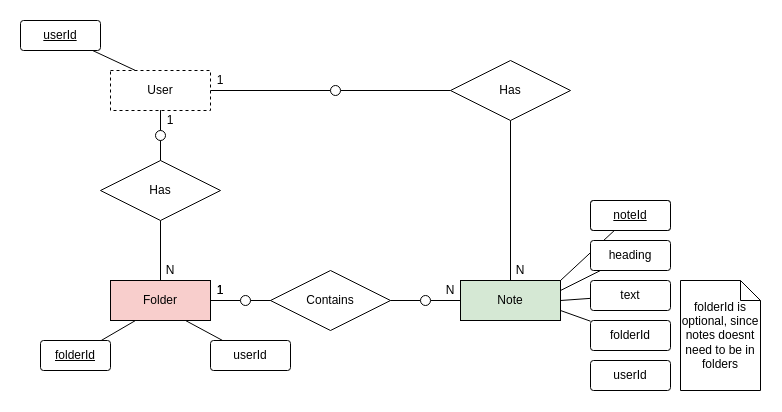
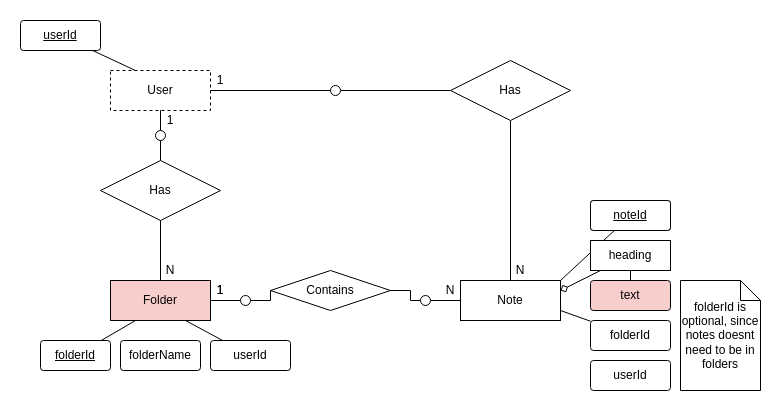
  <mxCell id="0" />
  <mxCell id="1" parent="0" />
  <mxCell id="2" value="" style="edgeStyle=orthogonalEdgeStyle;rounded=0;orthogonalLoop=1;jettySize=auto;html=1;endArrow=none;endFill=0;" parent="1" source="11" target="7" edge="1"><mxGeometry relative="1" as="geometry" /></mxCell>
  <mxCell id="3" value="Folder" style="whiteSpace=wrap;html=1;align=center;fillColor=#f8cecc;" parent="1" vertex="1"><mxGeometry x="110" y="280" width="100" height="40" as="geometry" /></mxCell>
- <mxCell id="4" value="Note" style="whiteSpace=wrap;html=1;align=center;fillColor=#d5e8d4;" parent="1" vertex="1"><mxGeometry x="460" y="280" width="100" height="40" as="geometry" /></mxCell>
+ <mxCell id="4" value="Note" style="whiteSpace=wrap;html=1;align=center;" parent="1" vertex="1"><mxGeometry x="460" y="280" width="100" height="40" as="geometry" /></mxCell>
  <mxCell id="5" style="edgeStyle=orthogonalEdgeStyle;rounded=0;orthogonalLoop=1;jettySize=auto;html=1;endArrow=none;endFill=0;" parent="1" source="9" target="4" edge="1"><mxGeometry relative="1" as="geometry" /></mxCell>
  <mxCell id="6" style="edgeStyle=orthogonalEdgeStyle;rounded=0;orthogonalLoop=1;jettySize=auto;html=1;entryX=1;entryY=0.5;entryDx=0;entryDy=0;endArrow=none;endFill=0;" parent="1" target="3" edge="1"><mxGeometry relative="1" as="geometry"><mxPoint x="220" y="300" as="sourcePoint" /><Array as="points" /></mxGeometry></mxCell>
- <mxCell id="7" value="Contains" style="shape=rhombus;perimeter=rhombusPerimeter;whiteSpace=wrap;html=1;align=center;" parent="1" vertex="1"><mxGeometry x="270" y="270" width="120" height="60" as="geometry" /></mxCell>
+ <mxCell id="7" value="Contains" style="shape=rhombus;perimeter=rhombusPerimeter;whiteSpace=wrap;html=1;align=center;" parent="1" vertex="1"><mxGeometry x="270" y="270" width="120" height="40" as="geometry" /></mxCell>
  <mxCell id="8" value="" style="edgeStyle=orthogonalEdgeStyle;rounded=0;orthogonalLoop=1;jettySize=auto;html=1;endArrow=none;endFill=0;" parent="1" source="7" target="9" edge="1"><mxGeometry relative="1" as="geometry"><mxPoint x="390" y="300" as="sourcePoint" /><mxPoint x="480" y="300" as="targetPoint" /></mxGeometry></mxCell>
  <mxCell id="9" value="" style="ellipse;whiteSpace=wrap;html=1;aspect=fixed;" parent="1" vertex="1"><mxGeometry x="420" y="295" width="10" height="10" as="geometry" /></mxCell>
  <mxCell id="10" value="" style="edgeStyle=orthogonalEdgeStyle;rounded=0;orthogonalLoop=1;jettySize=auto;html=1;endArrow=none;endFill=0;" parent="1" source="3" target="11" edge="1"><mxGeometry relative="1" as="geometry"><mxPoint x="200" y="300" as="sourcePoint" /><mxPoint x="270" y="300" as="targetPoint" /></mxGeometry></mxCell>
  <mxCell id="11" value="" style="ellipse;whiteSpace=wrap;html=1;aspect=fixed;" parent="1" vertex="1"><mxGeometry x="240" y="295" width="10" height="10" as="geometry" /></mxCell>
  <mxCell id="12" style="rounded=0;orthogonalLoop=1;jettySize=auto;html=1;entryX=0.25;entryY=1;entryDx=0;entryDy=0;endArrow=none;endFill=0;" parent="1" source="13" target="3" edge="1"><mxGeometry relative="1" as="geometry" /></mxCell>
  <mxCell id="13" value="&lt;u&gt;folderId&lt;/u&gt;" style="rounded=1;arcSize=10;whiteSpace=wrap;html=1;align=center;" parent="1" vertex="1"><mxGeometry x="40" y="340" width="70" height="30" as="geometry" /></mxCell>
+ <mxCell id="14" value="folderName" style="rounded=1;arcSize=10;whiteSpace=wrap;html=1;align=center;" parent="1" vertex="1"><mxGeometry x="120" y="340" width="80" height="30" as="geometry" /></mxCell>
  <mxCell id="15" style="rounded=0;orthogonalLoop=1;jettySize=auto;html=1;endArrow=none;endFill=0;" parent="1" source="16" edge="1"><mxGeometry relative="1" as="geometry"><mxPoint x="560" y="280" as="targetPoint" /></mxGeometry></mxCell>
  <mxCell id="16" value="&lt;u&gt;noteId&lt;/u&gt;" style="rounded=1;arcSize=10;whiteSpace=wrap;html=1;align=center;" parent="1" vertex="1"><mxGeometry x="590" y="200" width="80" height="30" as="geometry" /></mxCell>
- <mxCell id="17" style="rounded=0;orthogonalLoop=1;jettySize=auto;html=1;entryX=1;entryY=0.25;entryDx=0;entryDy=0;endArrow=none;endFill=0;" parent="1" source="18" target="4" edge="1"><mxGeometry relative="1" as="geometry" /></mxCell>
- <mxCell id="18" value="heading" style="rounded=1;arcSize=10;whiteSpace=wrap;html=1;align=center;" parent="1" vertex="1"><mxGeometry x="590" y="240" width="80" height="30" as="geometry" /></mxCell>
- <mxCell id="19" style="rounded=0;orthogonalLoop=1;jettySize=auto;html=1;entryX=1;entryY=0.5;entryDx=0;entryDy=0;endArrow=none;endFill=0;" parent="1" source="20" target="4" edge="1"><mxGeometry relative="1" as="geometry" /></mxCell>
- <mxCell id="20" value="text" style="rounded=1;arcSize=10;whiteSpace=wrap;html=1;align=center;" parent="1" vertex="1"><mxGeometry x="590" y="280" width="80" height="30" as="geometry" /></mxCell>
+ <mxCell id="17" style="rounded=0;orthogonalLoop=1;jettySize=auto;html=1;entryX=1;entryY=0.25;entryDx=0;entryDy=0;endArrow=diamond;endFill=0;" parent="1" source="18" target="4" edge="1"><mxGeometry relative="1" as="geometry" /></mxCell>
+ <mxCell id="18" value="heading" style="arcSize=10;whiteSpace=wrap;html=1;align=center;rounded=0;" parent="1" vertex="1"><mxGeometry x="590" y="240" width="80" height="30" as="geometry" /></mxCell>
+ <mxCell id="19" style="rounded=0;orthogonalLoop=1;jettySize=auto;html=1;endArrow=none;endFill=0;" parent="1" source="20" target="18" edge="1"><mxGeometry relative="1" as="geometry" /></mxCell>
+ <mxCell id="20" value="text" style="rounded=1;arcSize=10;whiteSpace=wrap;html=1;align=center;fillColor=#f8cecc;" parent="1" vertex="1"><mxGeometry x="590" y="280" width="80" height="30" as="geometry" /></mxCell>
  <mxCell id="21" style="rounded=0;orthogonalLoop=1;jettySize=auto;html=1;entryX=1;entryY=0.75;entryDx=0;entryDy=0;endArrow=none;endFill=0;" parent="1" source="22" target="4" edge="1"><mxGeometry relative="1" as="geometry" /></mxCell>
  <mxCell id="22" value="folderId" style="rounded=1;arcSize=10;whiteSpace=wrap;html=1;align=center;" parent="1" vertex="1"><mxGeometry x="590" y="320" width="80" height="30" as="geometry" /></mxCell>
  <mxCell id="23" value="N" style="text;html=1;align=center;verticalAlign=middle;whiteSpace=wrap;rounded=0;" parent="1" vertex="1"><mxGeometry x="440" y="280" width="20" height="20" as="geometry" /></mxCell>
  <mxCell id="24" value="1" style="text;html=1;align=center;verticalAlign=middle;whiteSpace=wrap;rounded=0;" parent="1" vertex="1"><mxGeometry x="210" y="280" width="20" height="20" as="geometry" /></mxCell>
  <mxCell id="25" style="edgeStyle=orthogonalEdgeStyle;rounded=0;orthogonalLoop=1;jettySize=auto;html=1;entryX=0.5;entryY=0;entryDx=0;entryDy=0;endArrow=none;endFill=0;" edge="1" parent="1" source="31" target="29"><mxGeometry relative="1" as="geometry" /></mxCell>
  <mxCell id="26" style="edgeStyle=orthogonalEdgeStyle;rounded=0;orthogonalLoop=1;jettySize=auto;html=1;entryX=0;entryY=0.5;entryDx=0;entryDy=0;endArrow=none;endFill=0;" edge="1" parent="1" source="40" target="35"><mxGeometry relative="1" as="geometry" /></mxCell>
  <mxCell id="27" value="User" style="whiteSpace=wrap;html=1;align=center;dashed=1;" vertex="1" parent="1"><mxGeometry x="110" y="70" width="100" height="40" as="geometry" /></mxCell>
  <mxCell id="28" style="edgeStyle=orthogonalEdgeStyle;rounded=0;orthogonalLoop=1;jettySize=auto;html=1;entryX=0.5;entryY=0;entryDx=0;entryDy=0;endArrow=none;endFill=0;" edge="1" parent="1" source="29" target="3"><mxGeometry relative="1" as="geometry" /></mxCell>
  <mxCell id="29" value="Has" style="shape=rhombus;perimeter=rhombusPerimeter;whiteSpace=wrap;html=1;align=center;" vertex="1" parent="1"><mxGeometry x="100" y="160" width="120" height="60" as="geometry" /></mxCell>
  <mxCell id="30" value="" style="edgeStyle=orthogonalEdgeStyle;rounded=0;orthogonalLoop=1;jettySize=auto;html=1;entryX=0.5;entryY=0;entryDx=0;entryDy=0;endArrow=none;endFill=0;" edge="1" parent="1" source="27" target="31"><mxGeometry relative="1" as="geometry"><mxPoint x="160" y="110" as="sourcePoint" /><mxPoint x="160" y="160" as="targetPoint" /></mxGeometry></mxCell>
  <mxCell id="31" value="" style="ellipse;whiteSpace=wrap;html=1;aspect=fixed;" vertex="1" parent="1"><mxGeometry x="155" y="130" width="10" height="10" as="geometry" /></mxCell>
  <mxCell id="32" value="1" style="text;html=1;align=center;verticalAlign=middle;whiteSpace=wrap;rounded=0;" vertex="1" parent="1"><mxGeometry x="160" y="110" width="20" height="20" as="geometry" /></mxCell>
  <mxCell id="33" value="N" style="text;html=1;align=center;verticalAlign=middle;whiteSpace=wrap;rounded=0;" vertex="1" parent="1"><mxGeometry x="160" y="260" width="20" height="20" as="geometry" /></mxCell>
  <mxCell id="34" style="edgeStyle=orthogonalEdgeStyle;rounded=0;orthogonalLoop=1;jettySize=auto;html=1;entryX=0.5;entryY=0;entryDx=0;entryDy=0;endArrow=none;endFill=0;" edge="1" parent="1" source="35" target="4"><mxGeometry relative="1" as="geometry" /></mxCell>
  <mxCell id="35" value="Has" style="shape=rhombus;perimeter=rhombusPerimeter;whiteSpace=wrap;html=1;align=center;" vertex="1" parent="1"><mxGeometry x="450" y="60" width="120" height="60" as="geometry" /></mxCell>
  <mxCell id="36" value="N" style="text;html=1;align=center;verticalAlign=middle;whiteSpace=wrap;rounded=0;" vertex="1" parent="1"><mxGeometry x="510" y="260" width="20" height="20" as="geometry" /></mxCell>
  <mxCell id="37" value="1" style="text;html=1;align=center;verticalAlign=middle;whiteSpace=wrap;rounded=0;" vertex="1" parent="1"><mxGeometry x="210" y="280" width="20" height="20" as="geometry" /></mxCell>
  <mxCell id="38" value="1" style="text;html=1;align=center;verticalAlign=middle;whiteSpace=wrap;rounded=0;" vertex="1" parent="1"><mxGeometry x="210" y="70" width="20" height="20" as="geometry" /></mxCell>
  <mxCell id="39" value="" style="edgeStyle=orthogonalEdgeStyle;rounded=0;orthogonalLoop=1;jettySize=auto;html=1;entryX=0;entryY=0.5;entryDx=0;entryDy=0;endArrow=none;endFill=0;" edge="1" parent="1" source="27" target="40"><mxGeometry relative="1" as="geometry"><mxPoint x="210" y="90" as="sourcePoint" /><mxPoint x="450" y="90" as="targetPoint" /></mxGeometry></mxCell>
  <mxCell id="40" value="" style="ellipse;whiteSpace=wrap;html=1;aspect=fixed;" vertex="1" parent="1"><mxGeometry x="330" y="85" width="10" height="10" as="geometry" /></mxCell>
  <mxCell id="41" value="&lt;u&gt;noteId&lt;/u&gt;" style="rounded=1;arcSize=10;whiteSpace=wrap;html=1;align=center;" vertex="1" parent="1"><mxGeometry x="590" y="200" width="80" height="30" as="geometry" /></mxCell>
  <mxCell id="42" style="rounded=0;orthogonalLoop=1;jettySize=auto;html=1;entryX=0.25;entryY=0;entryDx=0;entryDy=0;endArrow=none;endFill=0;" edge="1" parent="1" source="43" target="27"><mxGeometry relative="1" as="geometry" /></mxCell>
  <mxCell id="43" value="&lt;u&gt;userId&lt;/u&gt;" style="rounded=1;arcSize=10;whiteSpace=wrap;html=1;align=center;" vertex="1" parent="1"><mxGeometry x="20" y="20" width="80" height="30" as="geometry" /></mxCell>
  <mxCell id="44" value="userId" style="rounded=1;arcSize=10;whiteSpace=wrap;html=1;align=center;" vertex="1" parent="1"><mxGeometry x="590" y="360" width="80" height="30" as="geometry" /></mxCell>
  <mxCell id="45" value="folderId is optional, since notes doesnt need to be in folders" style="shape=note;size=20;whiteSpace=wrap;html=1;" vertex="1" parent="1"><mxGeometry x="680" y="280" width="80" height="110" as="geometry" /></mxCell>
  <mxCell id="46" style="rounded=0;orthogonalLoop=1;jettySize=auto;html=1;entryX=0.75;entryY=1;entryDx=0;entryDy=0;endArrow=none;endFill=0;" edge="1" parent="1" source="47" target="3"><mxGeometry relative="1" as="geometry" /></mxCell>
  <mxCell id="47" value="userId" style="rounded=1;arcSize=10;whiteSpace=wrap;html=1;align=center;" vertex="1" parent="1"><mxGeometry x="210" y="340" width="80" height="30" as="geometry" /></mxCell>
